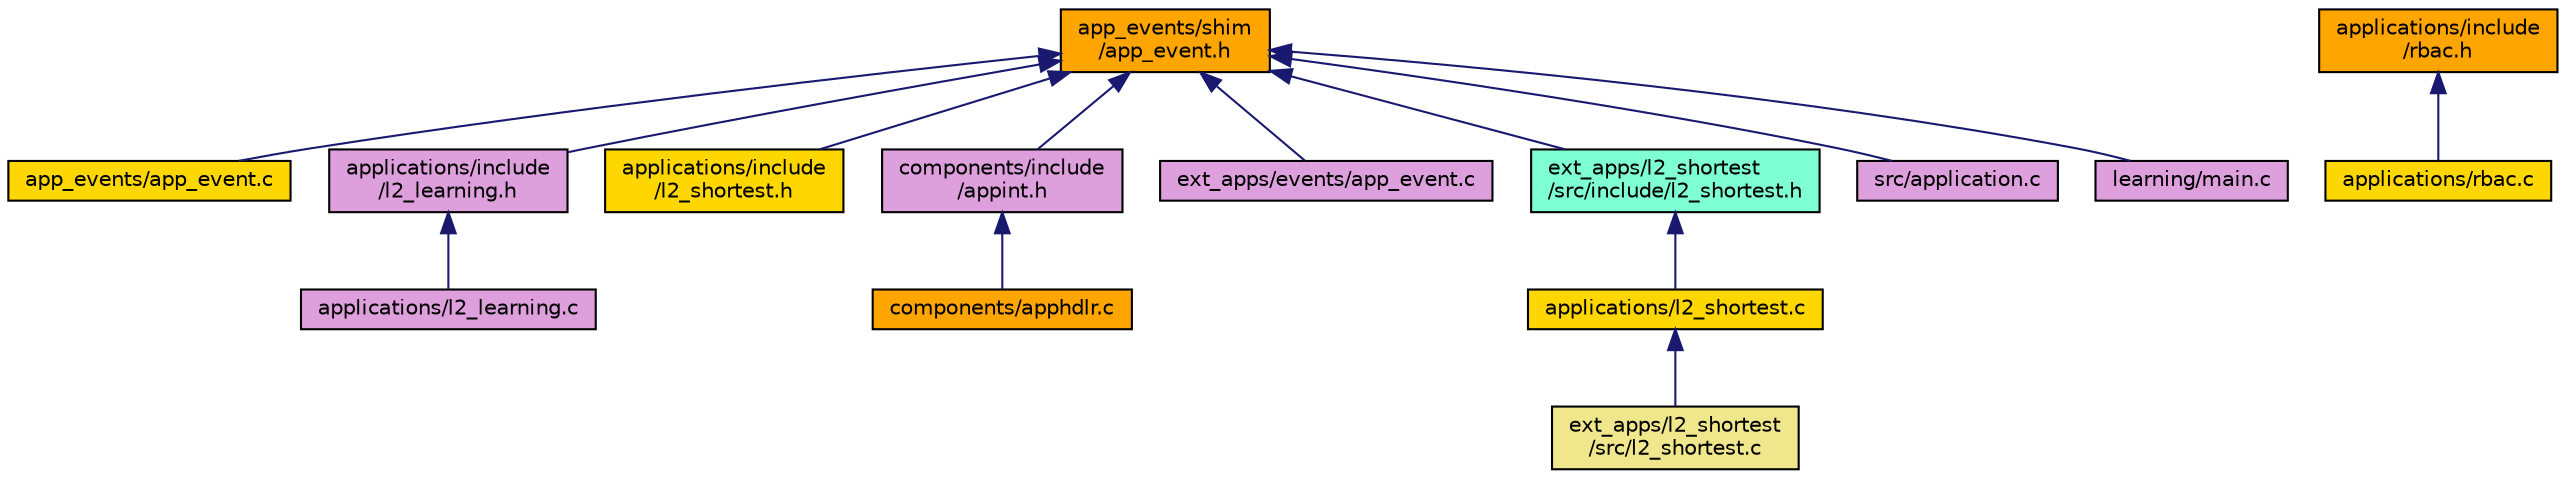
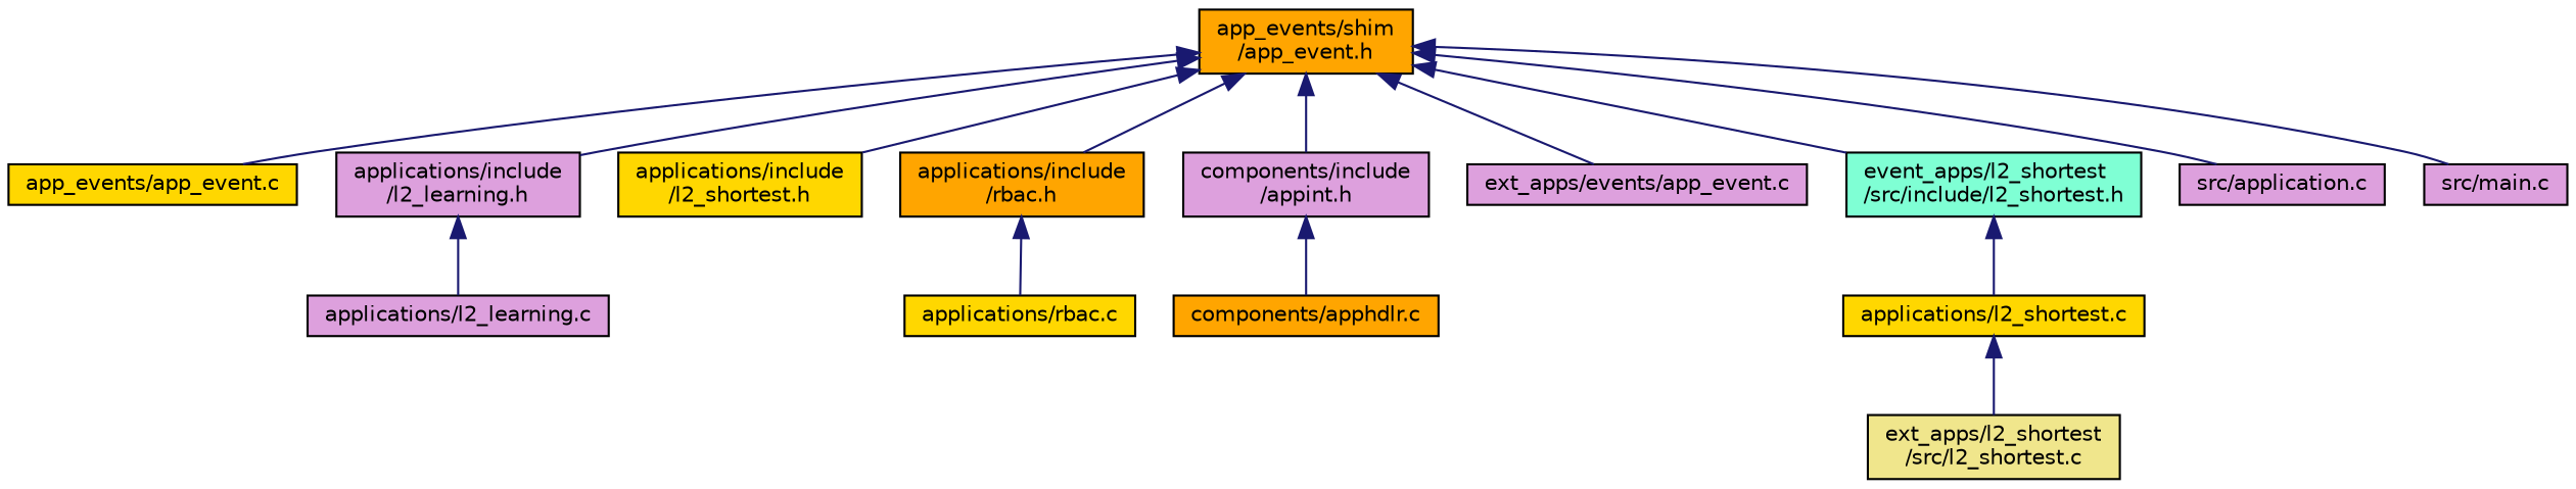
  digraph {
    node [color=black fillcolor=plum fontname=Helvetica fontsize=10 shape=record style=filled]
    edge [color=midnightblue dir=back fontname=Helvetica fontsize=10 labelfontname=Helvetica labelfontsize=10 style=solid]
    n1 [fillcolor=orange fontcolor=black height=0.2 label="app_events/shim\l/app_event.h" width=0.4]
    n2 [fillcolor=gold height=0.2 label="app_events/app_event.c" width=0.4]
    n3 [height=0.2 label="applications/include\l/l2_learning.h" width=0.4]
    n4 [fillcolor=gold height=0.2 label="applications/include\l/l2_shortest.h" width=0.4]
    n5 [fillcolor=orange height=0.2 label="applications/include\l/rbac.h" width=0.4]
    n6 [height=0.2 label="components/include\l/appint.h" width=0.4]
    n7 [height=0.2 label="ext_apps/events/app_event.c" width=0.4]
-   n8 [fillcolor=aquamarine height=0.2 label="ext_apps/l2_shortest\l/src/include/l2_shortest.h" width=0.4]
+   n8 [fillcolor=aquamarine height=0.2 label="event_apps/l2_shortest\l/src/include/l2_shortest.h" width=0.4]
    n9 [height=0.2 label="src/application.c" width=0.4]
-   n10 [height=0.2 label="learning/main.c" width=0.4]
+   n10 [height=0.2 label="src/main.c" width=0.4]
    n11 [height=0.2 label="applications/l2_learning.c" width=0.4]
    n12 [fillcolor=gold height=0.2 label="applications/rbac.c" width=0.4]
    n13 [fillcolor=orange height=0.2 label="components/apphdlr.c" width=0.4]
    n14 [fillcolor=gold height=0.2 label="applications/l2_shortest.c" width=0.4]
    n15 [fillcolor=khaki height=0.2 label="ext_apps/l2_shortest\l/src/l2_shortest.c" width=0.4]
    n1 -> n2
    n1 -> n3
    n1 -> n4
+   n1 -> n5
    n1 -> n6
    n1 -> n7
    n1 -> n8
    n1 -> n9
    n1 -> n10
    n3 -> n11
    n5 -> n12
    n6 -> n13
    n8 -> n14
    n14 -> n15
  }
